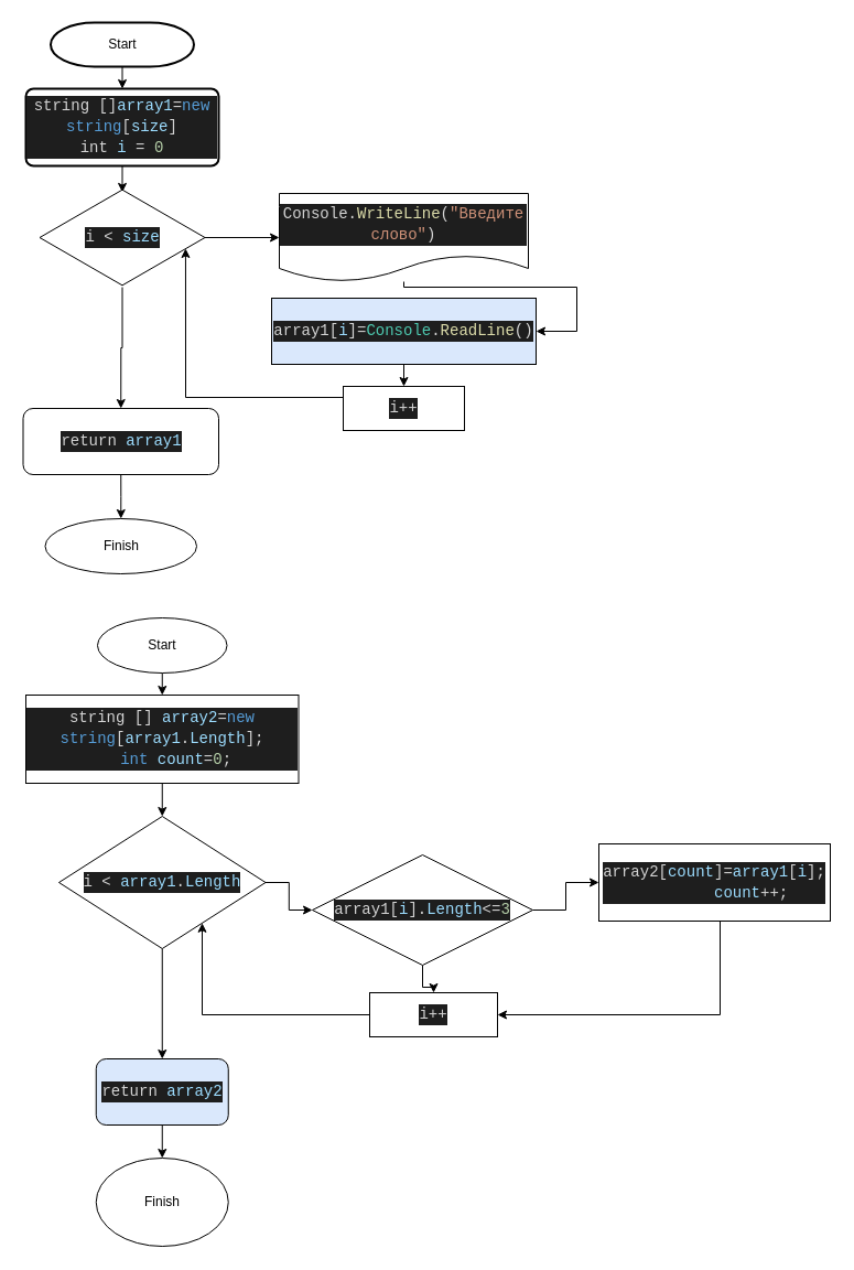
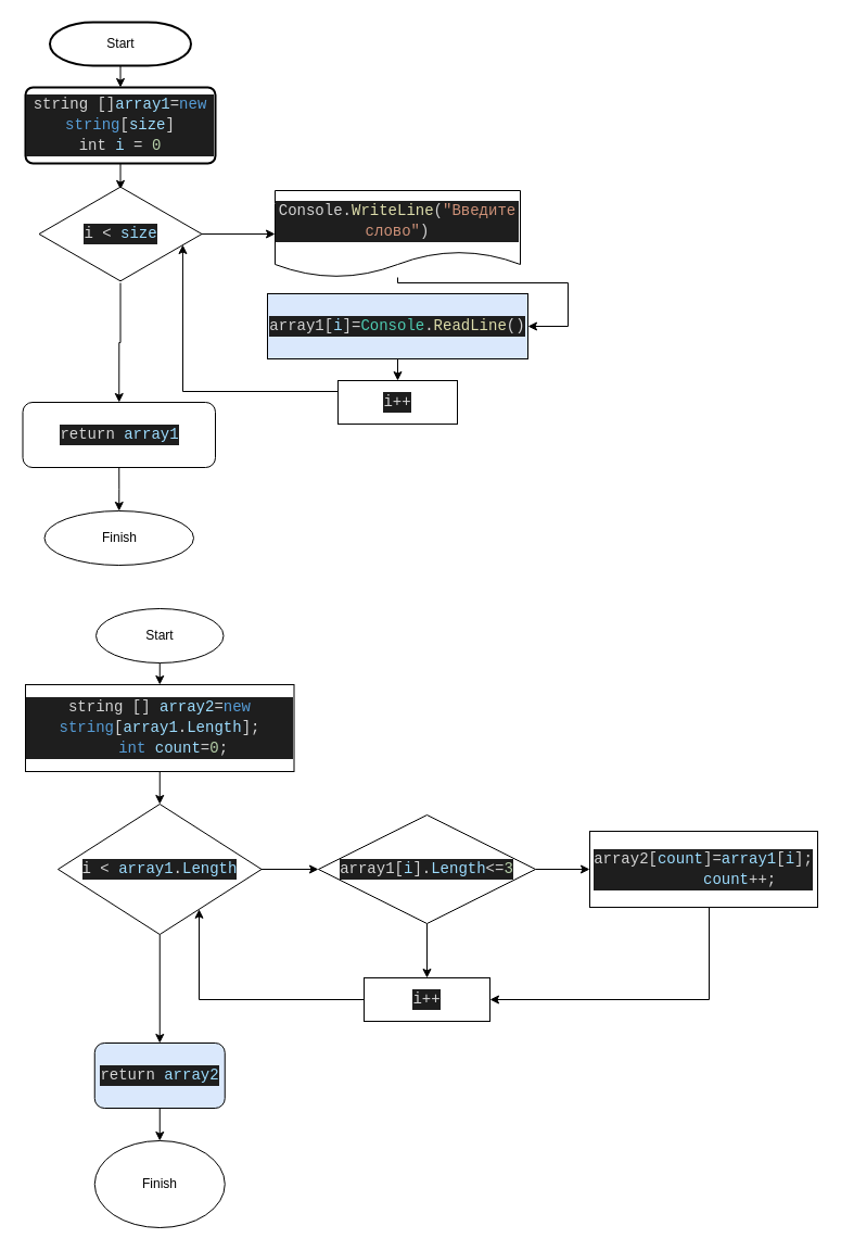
  <mxCell id="0" />
  <mxCell id="1" parent="0" />
  <mxCell id="2" style="edgeStyle=orthogonalEdgeStyle;rounded=0;orthogonalLoop=1;jettySize=auto;html=1;exitX=0.5;exitY=1;exitDx=0;exitDy=0;exitPerimeter=0;entryX=0.5;entryY=0;entryDx=0;entryDy=0;" edge="1" parent="1" source="3" target="5"><mxGeometry relative="1" as="geometry" /></mxCell>
  <mxCell id="3" value="Start" style="strokeWidth=2;html=1;shape=mxgraph.flowchart.terminator;whiteSpace=wrap;" vertex="1" parent="1"><mxGeometry x="45.5" y="20" width="130" height="40" as="geometry" /></mxCell>
  <mxCell id="4" style="edgeStyle=orthogonalEdgeStyle;rounded=0;orthogonalLoop=1;jettySize=auto;html=1;exitX=0.5;exitY=1;exitDx=0;exitDy=0;entryX=0.5;entryY=0.044;entryDx=0;entryDy=0;entryPerimeter=0;" edge="1" parent="1" source="5" target="8"><mxGeometry relative="1" as="geometry" /></mxCell>
  <mxCell id="5" value="&lt;div style=&quot;color: rgb(212, 212, 212); background-color: rgb(30, 30, 30); font-family: Consolas, &amp;quot;Courier New&amp;quot;, monospace; font-size: 14px; line-height: 19px;&quot;&gt;string []&lt;span style=&quot;color: #9cdcfe;&quot;&gt;array1&lt;/span&gt;=&lt;span style=&quot;color: #569cd6;&quot;&gt;new&lt;/span&gt; &lt;span style=&quot;color: #569cd6;&quot;&gt;string&lt;/span&gt;[&lt;span style=&quot;color: #9cdcfe;&quot;&gt;size&lt;/span&gt;]&lt;/div&gt;&lt;div style=&quot;color: rgb(212, 212, 212); background-color: rgb(30, 30, 30); font-family: Consolas, &amp;quot;Courier New&amp;quot;, monospace; font-size: 14px; line-height: 19px;&quot;&gt;&lt;div style=&quot;line-height: 19px;&quot;&gt;int &lt;span style=&quot;color: #9cdcfe;&quot;&gt;i&lt;/span&gt; = &lt;span style=&quot;color: #b5cea8;&quot;&gt;0&lt;/span&gt;&lt;/div&gt;&lt;/div&gt;" style="rounded=1;whiteSpace=wrap;html=1;absoluteArcSize=1;arcSize=14;strokeWidth=2;" vertex="1" parent="1"><mxGeometry x="23" y="80" width="175" height="70" as="geometry" /></mxCell>
  <mxCell id="6" value="" style="edgeStyle=orthogonalEdgeStyle;rounded=0;orthogonalLoop=1;jettySize=auto;html=1;" edge="1" parent="1" source="8" target="12"><mxGeometry relative="1" as="geometry" /></mxCell>
  <mxCell id="7" value="" style="edgeStyle=orthogonalEdgeStyle;rounded=0;orthogonalLoop=1;jettySize=auto;html=1;entryX=0.5;entryY=0;entryDx=0;entryDy=0;" edge="1" parent="1" source="8" target="14"><mxGeometry relative="1" as="geometry"><mxPoint x="110.5" y="340" as="targetPoint" /></mxGeometry></mxCell>
  <mxCell id="8" value="&lt;div style=&quot;color: rgb(212, 212, 212); background-color: rgb(30, 30, 30); font-family: Consolas, &amp;quot;Courier New&amp;quot;, monospace; font-size: 14px; line-height: 19px;&quot;&gt;i &amp;lt; &lt;span style=&quot;color: #9cdcfe;&quot;&gt;size&lt;/span&gt;&lt;/div&gt;" style="html=1;whiteSpace=wrap;aspect=fixed;shape=isoRectangle;" vertex="1" parent="1"><mxGeometry x="35.5" y="170" width="150" height="90" as="geometry" /></mxCell>
  <mxCell id="9" style="edgeStyle=orthogonalEdgeStyle;rounded=0;orthogonalLoop=1;jettySize=auto;html=1;exitX=0.5;exitY=1;exitDx=0;exitDy=0;entryX=0.5;entryY=0;entryDx=0;entryDy=0;" edge="1" parent="1" source="10" target="24"><mxGeometry relative="1" as="geometry" /></mxCell>
  <mxCell id="10" value="&lt;div style=&quot;color: rgb(212, 212, 212); background-color: rgb(30, 30, 30); font-family: Consolas, &amp;quot;Courier New&amp;quot;, monospace; font-size: 14px; line-height: 19px;&quot;&gt;array1[&lt;span style=&quot;color: #9cdcfe;&quot;&gt;i&lt;/span&gt;]=&lt;span style=&quot;color: #4ec9b0;&quot;&gt;Console&lt;/span&gt;.&lt;span style=&quot;color: #dcdcaa;&quot;&gt;ReadLine&lt;/span&gt;()&lt;/div&gt;" style="rounded=0;whiteSpace=wrap;html=1;fillColor=#dae8fc;" vertex="1" parent="1"><mxGeometry x="246" y="270" width="240" height="60" as="geometry" /></mxCell>
  <mxCell id="11" value="" style="edgeStyle=orthogonalEdgeStyle;rounded=0;orthogonalLoop=1;jettySize=auto;html=1;entryX=1;entryY=0.5;entryDx=0;entryDy=0;" edge="1" parent="1" source="12" target="10"><mxGeometry relative="1" as="geometry"><mxPoint x="559" y="215" as="targetPoint" /><Array as="points"><mxPoint x="366" y="260" /><mxPoint x="523" y="260" /><mxPoint x="523" y="300" /></Array></mxGeometry></mxCell>
  <mxCell id="12" value="&lt;div style=&quot;color: rgb(212, 212, 212); background-color: rgb(30, 30, 30); font-family: Consolas, &amp;quot;Courier New&amp;quot;, monospace; font-size: 14px; line-height: 19px;&quot;&gt;Console.&lt;span style=&quot;color: #dcdcaa;&quot;&gt;WriteLine&lt;/span&gt;(&lt;span style=&quot;color: #ce9178;&quot;&gt;&quot;Введите слово&quot;&lt;/span&gt;)&lt;/div&gt;" style="shape=document;whiteSpace=wrap;html=1;boundedLbl=1;" vertex="1" parent="1"><mxGeometry x="253" y="175" width="226" height="80" as="geometry" /></mxCell>
  <mxCell id="13" style="edgeStyle=orthogonalEdgeStyle;rounded=0;orthogonalLoop=1;jettySize=auto;html=1;exitX=0.5;exitY=1;exitDx=0;exitDy=0;" edge="1" parent="1" source="14" target="15"><mxGeometry relative="1" as="geometry" /></mxCell>
  <mxCell id="14" value="&lt;div style=&quot;color: rgb(212, 212, 212); background-color: rgb(30, 30, 30); font-family: Consolas, &amp;quot;Courier New&amp;quot;, monospace; font-size: 14px; line-height: 19px;&quot;&gt;return &lt;span style=&quot;color: #9cdcfe;&quot;&gt;array1&lt;/span&gt;&lt;/div&gt;" style="rounded=1;whiteSpace=wrap;html=1;" vertex="1" parent="1"><mxGeometry x="20.5" y="370" width="177.5" height="60" as="geometry" /></mxCell>
  <mxCell id="15" value="Finish" style="ellipse;whiteSpace=wrap;html=1;" vertex="1" parent="1"><mxGeometry x="40.5" y="470" width="137.5" height="50" as="geometry" /></mxCell>
  <mxCell id="16" style="edgeStyle=orthogonalEdgeStyle;rounded=0;orthogonalLoop=1;jettySize=auto;html=1;exitX=0.5;exitY=1;exitDx=0;exitDy=0;entryX=0.5;entryY=0;entryDx=0;entryDy=0;" edge="1" parent="1" source="17" target="19"><mxGeometry relative="1" as="geometry" /></mxCell>
  <mxCell id="17" value="Start" style="ellipse;whiteSpace=wrap;html=1;" vertex="1" parent="1"><mxGeometry x="88" y="560" width="117.5" height="50" as="geometry" /></mxCell>
  <mxCell id="18" style="edgeStyle=orthogonalEdgeStyle;rounded=0;orthogonalLoop=1;jettySize=auto;html=1;exitX=0.5;exitY=1;exitDx=0;exitDy=0;entryX=0.5;entryY=0;entryDx=0;entryDy=0;" edge="1" parent="1" source="19" target="22"><mxGeometry relative="1" as="geometry" /></mxCell>
  <mxCell id="19" value="&lt;div style=&quot;color: rgb(212, 212, 212); background-color: rgb(30, 30, 30); font-family: Consolas, &amp;quot;Courier New&amp;quot;, monospace; font-size: 14px; line-height: 19px;&quot;&gt;&lt;div&gt;string [] &lt;span style=&quot;color: #9cdcfe;&quot;&gt;array2&lt;/span&gt;=&lt;span style=&quot;color: #569cd6;&quot;&gt;new&lt;/span&gt; &lt;span style=&quot;color: #569cd6;&quot;&gt;string&lt;/span&gt;[&lt;span style=&quot;color: #9cdcfe;&quot;&gt;array1&lt;/span&gt;.&lt;span style=&quot;color: #9cdcfe;&quot;&gt;Length&lt;/span&gt;];&lt;/div&gt;&lt;div&gt;&amp;nbsp; &amp;nbsp;&lt;span style=&quot;color: #569cd6;&quot;&gt;int&lt;/span&gt; &lt;span style=&quot;color: #9cdcfe;&quot;&gt;count&lt;/span&gt;=&lt;span style=&quot;color: #b5cea8;&quot;&gt;0&lt;/span&gt;;&lt;/div&gt;&lt;/div&gt;" style="rounded=0;whiteSpace=wrap;html=1;" vertex="1" parent="1"><mxGeometry x="23" y="630" width="247.5" height="80" as="geometry" /></mxCell>
  <mxCell id="20" style="edgeStyle=orthogonalEdgeStyle;rounded=0;orthogonalLoop=1;jettySize=auto;html=1;exitX=1;exitY=0.5;exitDx=0;exitDy=0;entryX=0;entryY=0.5;entryDx=0;entryDy=0;" edge="1" parent="1" source="22" target="27"><mxGeometry relative="1" as="geometry" /></mxCell>
  <mxCell id="21" style="edgeStyle=orthogonalEdgeStyle;rounded=0;orthogonalLoop=1;jettySize=auto;html=1;exitX=0.5;exitY=1;exitDx=0;exitDy=0;" edge="1" parent="1" source="22" target="33"><mxGeometry relative="1" as="geometry" /></mxCell>
  <mxCell id="22" value="&lt;div style=&quot;color: rgb(212, 212, 212); background-color: rgb(30, 30, 30); font-family: Consolas, &amp;quot;Courier New&amp;quot;, monospace; font-size: 14px; line-height: 19px;&quot;&gt;i &amp;lt; &lt;span style=&quot;color: #9cdcfe;&quot;&gt;array1&lt;/span&gt;.&lt;span style=&quot;color: #9cdcfe;&quot;&gt;Length&lt;/span&gt;&lt;/div&gt;" style="rhombus;whiteSpace=wrap;html=1;" vertex="1" parent="1"><mxGeometry x="53" y="740" width="187.5" height="120" as="geometry" /></mxCell>
  <mxCell id="23" style="edgeStyle=orthogonalEdgeStyle;rounded=0;orthogonalLoop=1;jettySize=auto;html=1;exitX=0;exitY=0.5;exitDx=0;exitDy=0;entryX=0.883;entryY=0.611;entryDx=0;entryDy=0;entryPerimeter=0;" edge="1" parent="1" source="24" target="8"><mxGeometry relative="1" as="geometry"><Array as="points"><mxPoint x="311" y="360" /><mxPoint x="168" y="360" /></Array></mxGeometry></mxCell>
  <mxCell id="24" value="&lt;div style=&quot;color: rgb(212, 212, 212); background-color: rgb(30, 30, 30); font-family: Consolas, &amp;quot;Courier New&amp;quot;, monospace; font-size: 14px; line-height: 19px;&quot;&gt;i++&lt;/div&gt;" style="rounded=0;whiteSpace=wrap;html=1;" vertex="1" parent="1"><mxGeometry x="311" y="350" width="110" height="40" as="geometry" /></mxCell>
  <mxCell id="25" style="edgeStyle=orthogonalEdgeStyle;rounded=0;orthogonalLoop=1;jettySize=auto;html=1;exitX=1;exitY=0.5;exitDx=0;exitDy=0;entryX=0;entryY=0.5;entryDx=0;entryDy=0;" edge="1" parent="1" source="27" target="31"><mxGeometry relative="1" as="geometry" /></mxCell>
  <mxCell id="26" style="edgeStyle=orthogonalEdgeStyle;rounded=0;orthogonalLoop=1;jettySize=auto;html=1;exitX=0.5;exitY=1;exitDx=0;exitDy=0;" edge="1" parent="1" source="27" target="29"><mxGeometry relative="1" as="geometry" /></mxCell>
- <mxCell id="27" value="&lt;div style=&quot;color: rgb(212, 212, 212); background-color: rgb(30, 30, 30); font-family: Consolas, &amp;quot;Courier New&amp;quot;, monospace; font-size: 14px; line-height: 19px;&quot;&gt;array1[&lt;span style=&quot;color: #9cdcfe;&quot;&gt;i&lt;/span&gt;].&lt;span style=&quot;color: #9cdcfe;&quot;&gt;Length&lt;/span&gt;&amp;lt;=&lt;span style=&quot;color: #b5cea8;&quot;&gt;3&lt;/span&gt;&lt;/div&gt;" style="rhombus;whiteSpace=wrap;html=1;" vertex="1" parent="1"><mxGeometry x="283" y="775" width="200" height="100" as="geometry" /></mxCell>
+ <mxCell id="27" value="&lt;div style=&quot;color: rgb(212, 212, 212); background-color: rgb(30, 30, 30); font-family: Consolas, &amp;quot;Courier New&amp;quot;, monospace; font-size: 14px; line-height: 19px;&quot;&gt;array1[&lt;span style=&quot;color: #9cdcfe;&quot;&gt;i&lt;/span&gt;].&lt;span style=&quot;color: #9cdcfe;&quot;&gt;Length&lt;/span&gt;&amp;lt;=&lt;span style=&quot;color: #b5cea8;&quot;&gt;3&lt;/span&gt;&lt;/div&gt;" style="rhombus;whiteSpace=wrap;html=1;" vertex="1" parent="1"><mxGeometry x="293" y="750" width="200" height="100" as="geometry" /></mxCell>
  <mxCell id="28" style="edgeStyle=orthogonalEdgeStyle;rounded=0;orthogonalLoop=1;jettySize=auto;html=1;exitX=0;exitY=0.5;exitDx=0;exitDy=0;" edge="1" parent="1" source="29" target="22"><mxGeometry relative="1" as="geometry"><Array as="points"><mxPoint x="183" y="920" /></Array></mxGeometry></mxCell>
  <mxCell id="29" value="&lt;div style=&quot;color: rgb(212, 212, 212); background-color: rgb(30, 30, 30); font-family: Consolas, &amp;quot;Courier New&amp;quot;, monospace; font-size: 14px; line-height: 19px;&quot;&gt;i++&lt;/div&gt;" style="rounded=0;whiteSpace=wrap;html=1;" vertex="1" parent="1"><mxGeometry x="335" y="900" width="116" height="40" as="geometry" /></mxCell>
  <mxCell id="30" value="" style="edgeStyle=orthogonalEdgeStyle;rounded=0;orthogonalLoop=1;jettySize=auto;html=1;entryX=1;entryY=0.5;entryDx=0;entryDy=0;" edge="1" parent="1" source="31" target="29"><mxGeometry relative="1" as="geometry"><mxPoint x="648" y="915" as="targetPoint" /><Array as="points"><mxPoint x="653" y="920" /></Array></mxGeometry></mxCell>
  <mxCell id="31" value="&lt;div style=&quot;color: rgb(212, 212, 212); background-color: rgb(30, 30, 30); font-family: Consolas, &amp;quot;Courier New&amp;quot;, monospace; font-size: 14px; line-height: 19px;&quot;&gt;&lt;div&gt;array2[&lt;span style=&quot;color: #9cdcfe;&quot;&gt;count&lt;/span&gt;]=&lt;span style=&quot;color: #9cdcfe;&quot;&gt;array1&lt;/span&gt;[&lt;span style=&quot;color: #9cdcfe;&quot;&gt;i&lt;/span&gt;];&lt;/div&gt;&lt;div&gt;&amp;nbsp; &amp;nbsp; &amp;nbsp; &amp;nbsp; &lt;span style=&quot;color: #9cdcfe;&quot;&gt;count&lt;/span&gt;++;&lt;/div&gt;&lt;/div&gt;" style="rounded=0;whiteSpace=wrap;html=1;" vertex="1" parent="1"><mxGeometry x="543" y="765" width="210" height="70" as="geometry" /></mxCell>
  <mxCell id="32" style="edgeStyle=orthogonalEdgeStyle;rounded=0;orthogonalLoop=1;jettySize=auto;html=1;exitX=0.5;exitY=1;exitDx=0;exitDy=0;entryX=0.5;entryY=0;entryDx=0;entryDy=0;" edge="1" parent="1" source="33" target="34"><mxGeometry relative="1" as="geometry" /></mxCell>
  <mxCell id="33" value="&lt;div style=&quot;color: rgb(212, 212, 212); background-color: rgb(30, 30, 30); font-family: Consolas, &amp;quot;Courier New&amp;quot;, monospace; font-size: 14px; line-height: 19px;&quot;&gt;return &lt;span style=&quot;color: #9cdcfe;&quot;&gt;array2&lt;/span&gt;&lt;/div&gt;" style="rounded=1;whiteSpace=wrap;html=1;fillColor=#dae8fc;" vertex="1" parent="1"><mxGeometry x="86.75" y="960" width="120" height="60" as="geometry" /></mxCell>
  <mxCell id="34" value="Finish" style="ellipse;whiteSpace=wrap;html=1;" vertex="1" parent="1"><mxGeometry x="86.75" y="1050" width="120" height="80" as="geometry" /></mxCell>
